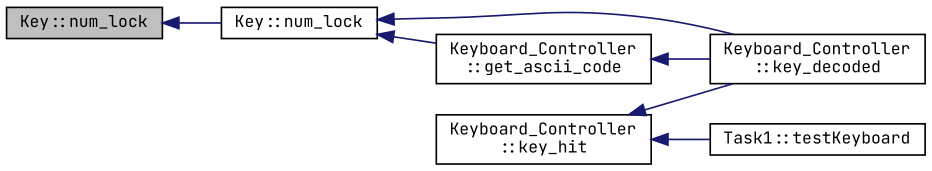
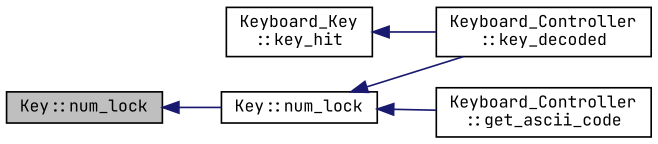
  digraph {
    fontname="JetBrains Mono"
    rankdir=LR
    node [color=black fontname="JetBrains Mono" fontsize=10 shape=record]
    edge [color=midnightblue dir=back fontname="JetBrains Mono" fontsize=10 labelfontname=FreeSans labelfontsize=10 style=solid]
    n1 [fillcolor=grey75 fontcolor=black height=0.2 label="Key::num_lock" style=filled width=0.4]
    n2 [height=0.2 label="Key::num_lock" width=0.4]
    n3 [height=0.2 label="Keyboard_Controller\l::key_decoded" width=0.4]
    n4 [height=0.2 label="Keyboard_Controller\l::get_ascii_code" width=0.4]
-   n5 [height=0.2 label="Keyboard_Controller\l::key_hit" width=0.4]
-   n6 [height=0.2 label="Task1::testKeyboard" width=0.4]
+   n5 [height=0.2 label="Keyboard_Key\l::key_hit" width=0.4]
    n1 -> n2
    n2 -> n3
    n2 -> n4
-   n4 -> n3
    n5 -> n3
-   n5 -> n6
  }
